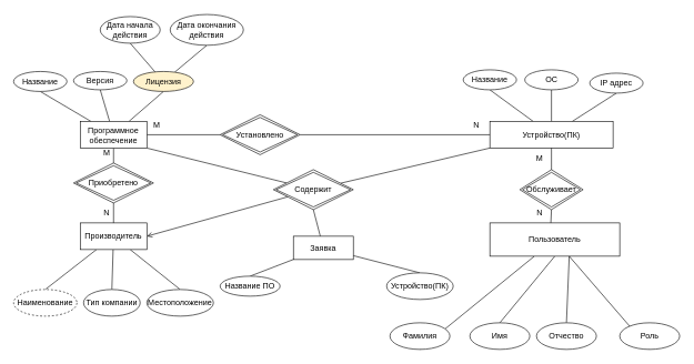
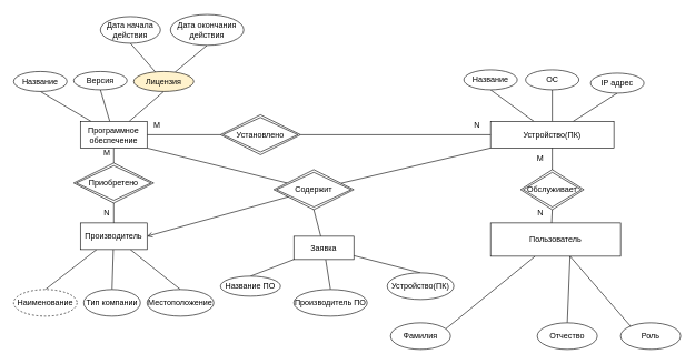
  <mxCell id="0" />
  <mxCell id="1" parent="0" />
  <mxCell id="2" style="rounded=0;orthogonalLoop=1;jettySize=auto;html=1;entryX=0.5;entryY=1;entryDx=0;entryDy=0;endArrow=none;endFill=0;" parent="1" source="7" target="8" edge="1"><mxGeometry relative="1" as="geometry" /></mxCell>
  <mxCell id="3" style="rounded=0;orthogonalLoop=1;jettySize=auto;html=1;entryX=0.5;entryY=1;entryDx=0;entryDy=0;endArrow=none;endFill=0;" parent="1" source="7" target="9" edge="1"><mxGeometry relative="1" as="geometry" /></mxCell>
  <mxCell id="4" style="rounded=0;orthogonalLoop=1;jettySize=auto;html=1;entryX=0.5;entryY=1;entryDx=0;entryDy=0;endArrow=none;endFill=0;" parent="1" source="7" target="12" edge="1"><mxGeometry relative="1" as="geometry" /></mxCell>
  <mxCell id="5" style="edgeStyle=orthogonalEdgeStyle;rounded=0;orthogonalLoop=1;jettySize=auto;html=1;entryX=0;entryY=0.5;entryDx=0;entryDy=0;endArrow=none;endFill=0;" parent="1" source="7" target="21" edge="1"><mxGeometry relative="1" as="geometry" /></mxCell>
  <mxCell id="6" style="rounded=0;orthogonalLoop=1;jettySize=auto;html=1;entryX=0.5;entryY=0;entryDx=0;entryDy=0;endArrow=none;endFill=0;" parent="1" source="7" target="48" edge="1"><mxGeometry relative="1" as="geometry" /></mxCell>
  <mxCell id="7" value="Программное обеспечение" style="whiteSpace=wrap;html=1;align=center;" parent="1" vertex="1"><mxGeometry x="120" y="181.5" width="100" height="40" as="geometry" /></mxCell>
  <mxCell id="8" value="Название" style="ellipse;whiteSpace=wrap;html=1;align=center;" parent="1" vertex="1"><mxGeometry x="20" y="106.5" width="80" height="30" as="geometry" /></mxCell>
  <mxCell id="9" value="Версия" style="ellipse;whiteSpace=wrap;html=1;align=center;" parent="1" vertex="1"><mxGeometry x="110" y="106.5" width="80" height="27.5" as="geometry" /></mxCell>
  <mxCell id="10" style="rounded=0;orthogonalLoop=1;jettySize=auto;html=1;entryX=0.5;entryY=1;entryDx=0;entryDy=0;endArrow=none;endFill=0;" parent="1" source="12" target="22" edge="1"><mxGeometry relative="1" as="geometry" /></mxCell>
  <mxCell id="11" style="rounded=0;orthogonalLoop=1;jettySize=auto;html=1;entryX=0.5;entryY=1;entryDx=0;entryDy=0;endArrow=none;endFill=0;" parent="1" source="12" target="23" edge="1"><mxGeometry relative="1" as="geometry" /></mxCell>
  <mxCell id="12" value="Лицензия" style="ellipse;whiteSpace=wrap;html=1;align=center;fillColor=#fff2cc;" parent="1" vertex="1"><mxGeometry x="200" y="106.5" width="90" height="30" as="geometry" /></mxCell>
  <mxCell id="13" style="rounded=0;orthogonalLoop=1;jettySize=auto;html=1;entryX=0.5;entryY=1;entryDx=0;entryDy=0;endArrow=none;endFill=0;" parent="1" source="16" target="17" edge="1"><mxGeometry relative="1" as="geometry" /></mxCell>
  <mxCell id="14" style="rounded=0;orthogonalLoop=1;jettySize=auto;html=1;entryX=0.5;entryY=1;entryDx=0;entryDy=0;endArrow=none;endFill=0;" parent="1" source="16" target="18" edge="1"><mxGeometry relative="1" as="geometry" /></mxCell>
  <mxCell id="15" style="rounded=0;orthogonalLoop=1;jettySize=auto;html=1;entryX=0.5;entryY=1;entryDx=0;entryDy=0;endArrow=none;endFill=0;" parent="1" source="16" target="19" edge="1"><mxGeometry relative="1" as="geometry" /></mxCell>
  <mxCell id="16" value="Устройство(ПК)" style="whiteSpace=wrap;html=1;align=center;" parent="1" vertex="1"><mxGeometry x="735" y="181.5" width="185" height="40" as="geometry" /></mxCell>
  <mxCell id="17" value="Название" style="ellipse;whiteSpace=wrap;html=1;align=center;" parent="1" vertex="1"><mxGeometry x="695" y="104" width="80" height="30" as="geometry" /></mxCell>
  <mxCell id="18" value="ОС" style="ellipse;whiteSpace=wrap;html=1;align=center;" parent="1" vertex="1"><mxGeometry x="787.5" y="104" width="80" height="30" as="geometry" /></mxCell>
  <mxCell id="19" value="IP адрес" style="ellipse;whiteSpace=wrap;html=1;align=center;" parent="1" vertex="1"><mxGeometry x="885" y="109" width="80" height="30" as="geometry" /></mxCell>
  <mxCell id="20" style="edgeStyle=orthogonalEdgeStyle;rounded=0;orthogonalLoop=1;jettySize=auto;html=1;entryX=0;entryY=0.5;entryDx=0;entryDy=0;endArrow=none;endFill=0;" parent="1" source="21" target="16" edge="1"><mxGeometry relative="1" as="geometry" /></mxCell>
  <mxCell id="21" value="Установлено" style="shape=rhombus;double=1;perimeter=rhombusPerimeter;whiteSpace=wrap;html=1;align=center;" parent="1" vertex="1"><mxGeometry x="330" y="171.5" width="120" height="60" as="geometry" /></mxCell>
  <mxCell id="22" value="Дата начала действия" style="ellipse;whiteSpace=wrap;html=1;align=center;" parent="1" vertex="1"><mxGeometry x="150" y="24" width="90" height="40" as="geometry" /></mxCell>
  <mxCell id="23" value="Дата окончания действия" style="ellipse;whiteSpace=wrap;html=1;align=center;" parent="1" vertex="1"><mxGeometry x="255" y="20.88" width="110" height="46.25" as="geometry" /></mxCell>
  <mxCell id="24" style="rounded=0;orthogonalLoop=1;jettySize=auto;html=1;entryX=0.5;entryY=1;entryDx=0;entryDy=0;endArrow=none;endFill=0;" parent="1" source="29" target="30" edge="1"><mxGeometry relative="1" as="geometry" /></mxCell>
  <mxCell id="25" style="rounded=0;orthogonalLoop=1;jettySize=auto;html=1;entryX=0.5;entryY=1;entryDx=0;entryDy=0;endArrow=none;endFill=0;" parent="1" source="29" target="31" edge="1"><mxGeometry relative="1" as="geometry" /></mxCell>
  <mxCell id="26" style="rounded=0;orthogonalLoop=1;jettySize=auto;html=1;entryX=0.5;entryY=1;entryDx=0;entryDy=0;endArrow=none;endFill=0;exitX=0.469;exitY=0.028;exitDx=0;exitDy=0;exitPerimeter=0;" parent="1" source="29" target="33" edge="1"><mxGeometry relative="1" as="geometry"><mxPoint x="588" y="332" as="sourcePoint" /></mxGeometry></mxCell>
- <mxCell id="27" style="rounded=0;orthogonalLoop=1;jettySize=auto;html=1;exitX=0.5;exitY=1;exitDx=0;exitDy=0;entryX=0.5;entryY=0;entryDx=0;entryDy=0;endArrow=none;endFill=0;" parent="1" source="29" target="38" edge="1"><mxGeometry relative="1" as="geometry" /></mxCell>
  <mxCell id="28" style="rounded=0;orthogonalLoop=1;jettySize=auto;html=1;exitX=0.612;exitY=0.924;exitDx=0;exitDy=0;entryX=0.5;entryY=0;entryDx=0;entryDy=0;endArrow=none;endFill=0;exitPerimeter=0;" parent="1" source="29" target="39" edge="1"><mxGeometry relative="1" as="geometry" /></mxCell>
  <mxCell id="29" value="Пользователь" style="rounded=0;whiteSpace=wrap;html=1;" parent="1" vertex="1"><mxGeometry x="735" y="334" width="195" height="50" as="geometry" /></mxCell>
  <mxCell id="30" value="Фамилия" style="ellipse;whiteSpace=wrap;html=1;align=center;" parent="1" vertex="1"><mxGeometry x="585" y="484" width="90" height="40" as="geometry" /></mxCell>
  <mxCell id="31" value="Роль" style="ellipse;whiteSpace=wrap;html=1;align=center;" parent="1" vertex="1"><mxGeometry x="930" y="484" width="90" height="40" as="geometry" /></mxCell>
  <mxCell id="32" style="rounded=0;orthogonalLoop=1;jettySize=auto;html=1;entryX=0.5;entryY=1;entryDx=0;entryDy=0;endArrow=none;endFill=0;" parent="1" source="33" target="16" edge="1"><mxGeometry relative="1" as="geometry" /></mxCell>
  <mxCell id="33" value="Обслуживает" style="shape=rhombus;double=1;perimeter=rhombusPerimeter;whiteSpace=wrap;html=1;align=center;" parent="1" vertex="1"><mxGeometry x="780" y="254" width="95" height="60" as="geometry" /></mxCell>
  <mxCell id="34" value="M" style="text;strokeColor=none;align=center;fillColor=none;html=1;verticalAlign=middle;whiteSpace=wrap;rounded=0;" parent="1" vertex="1"><mxGeometry x="780" y="221.5" width="60" height="30" as="geometry" /></mxCell>
  <mxCell id="35" value="N" style="text;strokeColor=none;align=center;fillColor=none;html=1;verticalAlign=middle;whiteSpace=wrap;rounded=0;" parent="1" vertex="1"><mxGeometry x="780" y="304" width="60" height="30" as="geometry" /></mxCell>
  <mxCell id="36" value="M" style="text;strokeColor=none;align=center;fillColor=none;html=1;verticalAlign=middle;whiteSpace=wrap;rounded=0;" parent="1" vertex="1"><mxGeometry x="205" y="171.5" width="60" height="30" as="geometry" /></mxCell>
  <mxCell id="37" value="N" style="text;strokeColor=none;align=center;fillColor=none;html=1;verticalAlign=middle;whiteSpace=wrap;rounded=0;" parent="1" vertex="1"><mxGeometry x="685" y="171.5" width="60" height="30" as="geometry" /></mxCell>
- <mxCell id="38" value="Имя" style="ellipse;whiteSpace=wrap;html=1;align=center;" parent="1" vertex="1"><mxGeometry x="705" y="484" width="90" height="40" as="geometry" /></mxCell>
  <mxCell id="39" value="Отчество" style="ellipse;whiteSpace=wrap;html=1;align=center;" parent="1" vertex="1"><mxGeometry x="805" y="484" width="90" height="40" as="geometry" /></mxCell>
  <mxCell id="40" style="rounded=0;orthogonalLoop=1;jettySize=auto;html=1;entryX=0.5;entryY=0;entryDx=0;entryDy=0;endArrow=none;endFill=0;" parent="1" source="43" target="44" edge="1"><mxGeometry relative="1" as="geometry" /></mxCell>
  <mxCell id="41" style="rounded=0;orthogonalLoop=1;jettySize=auto;html=1;entryX=0.5;entryY=0;entryDx=0;entryDy=0;endArrow=none;endFill=0;" parent="1" source="43" target="45" edge="1"><mxGeometry relative="1" as="geometry" /></mxCell>
  <mxCell id="42" style="rounded=0;orthogonalLoop=1;jettySize=auto;html=1;exitX=0.75;exitY=1;exitDx=0;exitDy=0;entryX=0.5;entryY=0;entryDx=0;entryDy=0;endArrow=none;endFill=0;" parent="1" source="43" target="46" edge="1"><mxGeometry relative="1" as="geometry" /></mxCell>
  <mxCell id="43" value="Производитель" style="whiteSpace=wrap;html=1;align=center;" parent="1" vertex="1"><mxGeometry x="120" y="334" width="100" height="40" as="geometry" /></mxCell>
  <mxCell id="44" value="Наименование" style="ellipse;whiteSpace=wrap;html=1;align=center;dashed=1;" parent="1" vertex="1"><mxGeometry x="20" y="434" width="95" height="40" as="geometry" /></mxCell>
  <mxCell id="45" value="Тип компании" style="ellipse;whiteSpace=wrap;html=1;align=center;" parent="1" vertex="1"><mxGeometry x="125" y="434" width="85" height="40" as="geometry" /></mxCell>
  <mxCell id="46" value="Местоположение" style="ellipse;whiteSpace=wrap;html=1;align=center;" parent="1" vertex="1"><mxGeometry x="220" y="434" width="100" height="40" as="geometry" /></mxCell>
  <mxCell id="47" style="rounded=0;orthogonalLoop=1;jettySize=auto;html=1;entryX=0.5;entryY=0;entryDx=0;entryDy=0;endArrow=none;endFill=0;" parent="1" source="48" target="43" edge="1"><mxGeometry relative="1" as="geometry" /></mxCell>
  <mxCell id="48" value="Приобретено" style="shape=rhombus;double=1;perimeter=rhombusPerimeter;whiteSpace=wrap;html=1;align=center;" parent="1" vertex="1"><mxGeometry x="110" y="244" width="120" height="60" as="geometry" /></mxCell>
  <mxCell id="49" value="M" style="text;strokeColor=none;align=center;fillColor=none;html=1;verticalAlign=middle;whiteSpace=wrap;rounded=0;" parent="1" vertex="1"><mxGeometry x="130" y="214" width="60" height="30" as="geometry" /></mxCell>
  <mxCell id="50" value="N" style="text;strokeColor=none;align=center;fillColor=none;html=1;verticalAlign=middle;whiteSpace=wrap;rounded=0;" parent="1" vertex="1"><mxGeometry x="130" y="304" width="60" height="30" as="geometry" /></mxCell>
  <mxCell id="51" style="rounded=0;orthogonalLoop=1;jettySize=auto;html=1;entryX=0.5;entryY=0;entryDx=0;entryDy=0;endArrow=none;endFill=0;" parent="1" source="55" target="56" edge="1"><mxGeometry relative="1" as="geometry" /></mxCell>
+ <mxCell id="52" style="rounded=0;orthogonalLoop=1;jettySize=auto;html=1;entryX=0.5;entryY=0;entryDx=0;entryDy=0;endArrow=none;endFill=0;" parent="1" source="55" target="57" edge="1"><mxGeometry relative="1" as="geometry" /></mxCell>
  <mxCell id="53" style="rounded=0;orthogonalLoop=1;jettySize=auto;html=1;entryX=0.5;entryY=0;entryDx=0;entryDy=0;endArrow=none;endFill=0;" parent="1" source="55" target="58" edge="1"><mxGeometry relative="1" as="geometry" /></mxCell>
  <mxCell id="54" style="rounded=0;orthogonalLoop=1;jettySize=auto;html=1;entryX=0.5;entryY=1;entryDx=0;entryDy=0;endArrow=none;endFill=0;" parent="1" source="55" target="63" edge="1"><mxGeometry relative="1" as="geometry" /></mxCell>
  <mxCell id="55" value="Заявка" style="rounded=0;whiteSpace=wrap;html=1;" parent="1" vertex="1"><mxGeometry x="440" y="354" width="90" height="35" as="geometry" /></mxCell>
  <mxCell id="56" value="Название ПО" style="ellipse;whiteSpace=wrap;html=1;" parent="1" vertex="1"><mxGeometry x="330" y="414" width="90" height="30" as="geometry" /></mxCell>
+ <mxCell id="57" value="Производитель ПО" style="ellipse;whiteSpace=wrap;html=1;" parent="1" vertex="1"><mxGeometry x="440" y="434" width="110" height="40" as="geometry" /></mxCell>
  <mxCell id="58" value="Устройство(ПК)" style="ellipse;whiteSpace=wrap;html=1;" parent="1" vertex="1"><mxGeometry x="580" y="409" width="100" height="40" as="geometry" /></mxCell>
  <mxCell id="59" style="edgeStyle=orthogonalEdgeStyle;rounded=0;orthogonalLoop=1;jettySize=auto;html=1;exitX=0.5;exitY=1;exitDx=0;exitDy=0;" parent="1" source="55" target="55" edge="1"><mxGeometry relative="1" as="geometry" /></mxCell>
  <mxCell id="60" style="rounded=0;orthogonalLoop=1;jettySize=auto;html=1;entryX=0;entryY=1;entryDx=0;entryDy=0;endArrow=none;endFill=0;" parent="1" source="63" target="16" edge="1"><mxGeometry relative="1" as="geometry" /></mxCell>
  <mxCell id="61" style="rounded=0;orthogonalLoop=1;jettySize=auto;html=1;entryX=1;entryY=1;entryDx=0;entryDy=0;endArrow=none;endFill=0;" parent="1" source="63" target="7" edge="1"><mxGeometry relative="1" as="geometry" /></mxCell>
  <mxCell id="62" style="rounded=0;orthogonalLoop=1;jettySize=auto;html=1;entryX=1;entryY=0.5;entryDx=0;entryDy=0;endArrow=open;endFill=0;" edge="1" parent="1" source="63" target="43"><mxGeometry relative="1" as="geometry" /></mxCell>
  <mxCell id="63" value="Содержит" style="shape=rhombus;double=1;perimeter=rhombusPerimeter;whiteSpace=wrap;html=1;align=center;" parent="1" vertex="1"><mxGeometry x="410" y="254" width="120" height="60" as="geometry" /></mxCell>
